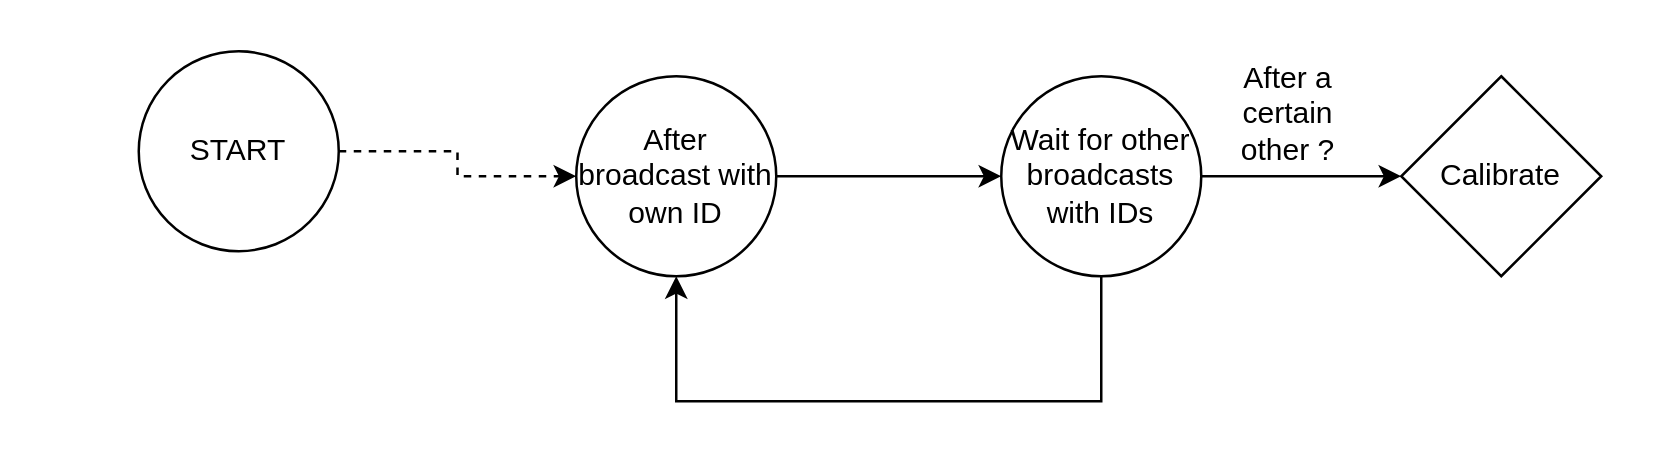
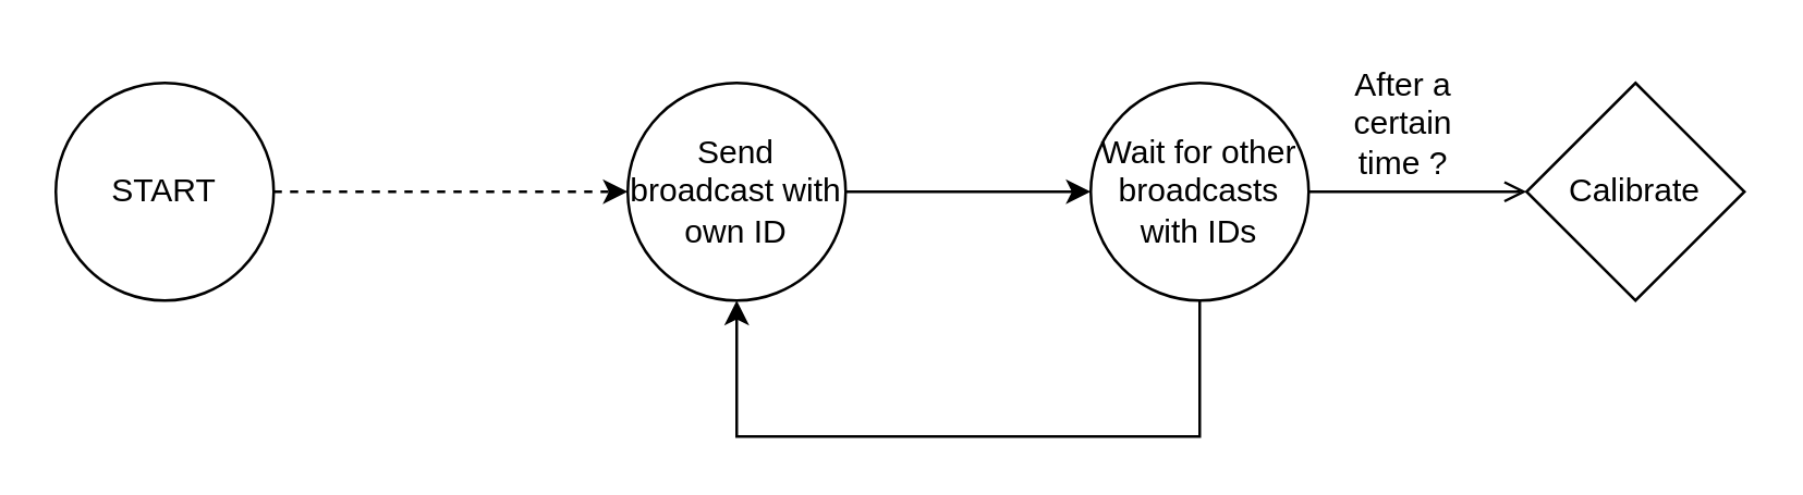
  <mxCell id="0" />
  <mxCell id="1" parent="0" />
  <mxCell id="2" style="edgeStyle=orthogonalEdgeStyle;rounded=0;orthogonalLoop=1;jettySize=auto;html=1;exitX=1;exitY=0.5;exitDx=0;exitDy=0;entryX=0;entryY=0.5;entryDx=0;entryDy=0;dashed=1;" edge="1" parent="1" source="3" target="5"><mxGeometry relative="1" as="geometry" /></mxCell>
- <mxCell id="3" value="START" style="ellipse;whiteSpace=wrap;html=1;aspect=fixed;" vertex="1" parent="1"><mxGeometry x="55" y="20" width="80" height="80" as="geometry" /></mxCell>
+ <mxCell id="3" value="START" style="ellipse;whiteSpace=wrap;html=1;aspect=fixed;" vertex="1" parent="1"><mxGeometry x="20" y="30" width="80" height="80" as="geometry" /></mxCell>
  <mxCell id="4" style="edgeStyle=orthogonalEdgeStyle;rounded=0;orthogonalLoop=1;jettySize=auto;html=1;exitX=1;exitY=0.5;exitDx=0;exitDy=0;entryX=0;entryY=0.5;entryDx=0;entryDy=0;" edge="1" parent="1" source="5" target="8"><mxGeometry relative="1" as="geometry" /></mxCell>
- <mxCell id="5" value="After broadcast with own ID" style="ellipse;whiteSpace=wrap;html=1;aspect=fixed;" vertex="1" parent="1"><mxGeometry x="230" y="30" width="80" height="80" as="geometry" /></mxCell>
+ <mxCell id="5" value="Send broadcast with own ID" style="ellipse;whiteSpace=wrap;html=1;aspect=fixed;" vertex="1" parent="1"><mxGeometry x="230" y="30" width="80" height="80" as="geometry" /></mxCell>
  <mxCell id="6" style="edgeStyle=orthogonalEdgeStyle;rounded=0;orthogonalLoop=1;jettySize=auto;html=1;exitX=0.5;exitY=1;exitDx=0;exitDy=0;entryX=0.5;entryY=1;entryDx=0;entryDy=0;" edge="1" parent="1" source="8" target="5"><mxGeometry relative="1" as="geometry"><Array as="points"><mxPoint x="440" y="160" /><mxPoint x="270" y="160" /></Array></mxGeometry></mxCell>
- <mxCell id="7" style="edgeStyle=orthogonalEdgeStyle;rounded=0;orthogonalLoop=1;jettySize=auto;html=1;exitX=1;exitY=0.5;exitDx=0;exitDy=0;entryX=0;entryY=0.5;entryDx=0;entryDy=0;" edge="1" parent="1" source="8" target="9"><mxGeometry relative="1" as="geometry" /></mxCell>
+ <mxCell id="7" style="edgeStyle=orthogonalEdgeStyle;rounded=0;orthogonalLoop=1;jettySize=auto;html=1;exitX=1;exitY=0.5;exitDx=0;exitDy=0;entryX=0;entryY=0.5;entryDx=0;entryDy=0;endArrow=open;" edge="1" parent="1" source="8" target="9"><mxGeometry relative="1" as="geometry" /></mxCell>
  <mxCell id="8" value="Wait for other broadcasts with IDs" style="ellipse;whiteSpace=wrap;html=1;aspect=fixed;" vertex="1" parent="1"><mxGeometry x="400" y="30" width="80" height="80" as="geometry" /></mxCell>
  <mxCell id="9" value="Calibrate" style="rhombus;whiteSpace=wrap;html=1;aspect=fixed;" vertex="1" parent="1"><mxGeometry x="560" y="30" width="80" height="80" as="geometry" /></mxCell>
- <mxCell id="10" value="After a certain other ?" style="text;html=1;strokeColor=none;fillColor=none;align=center;verticalAlign=middle;whiteSpace=wrap;rounded=0;" vertex="1" parent="1"><mxGeometry x="490" y="20" width="50" height="50" as="geometry" /></mxCell>
+ <mxCell id="10" value="After a certain time ?" style="text;html=1;strokeColor=none;fillColor=none;align=center;verticalAlign=middle;whiteSpace=wrap;rounded=0;" vertex="1" parent="1"><mxGeometry x="490" y="20" width="50" height="50" as="geometry" /></mxCell>
